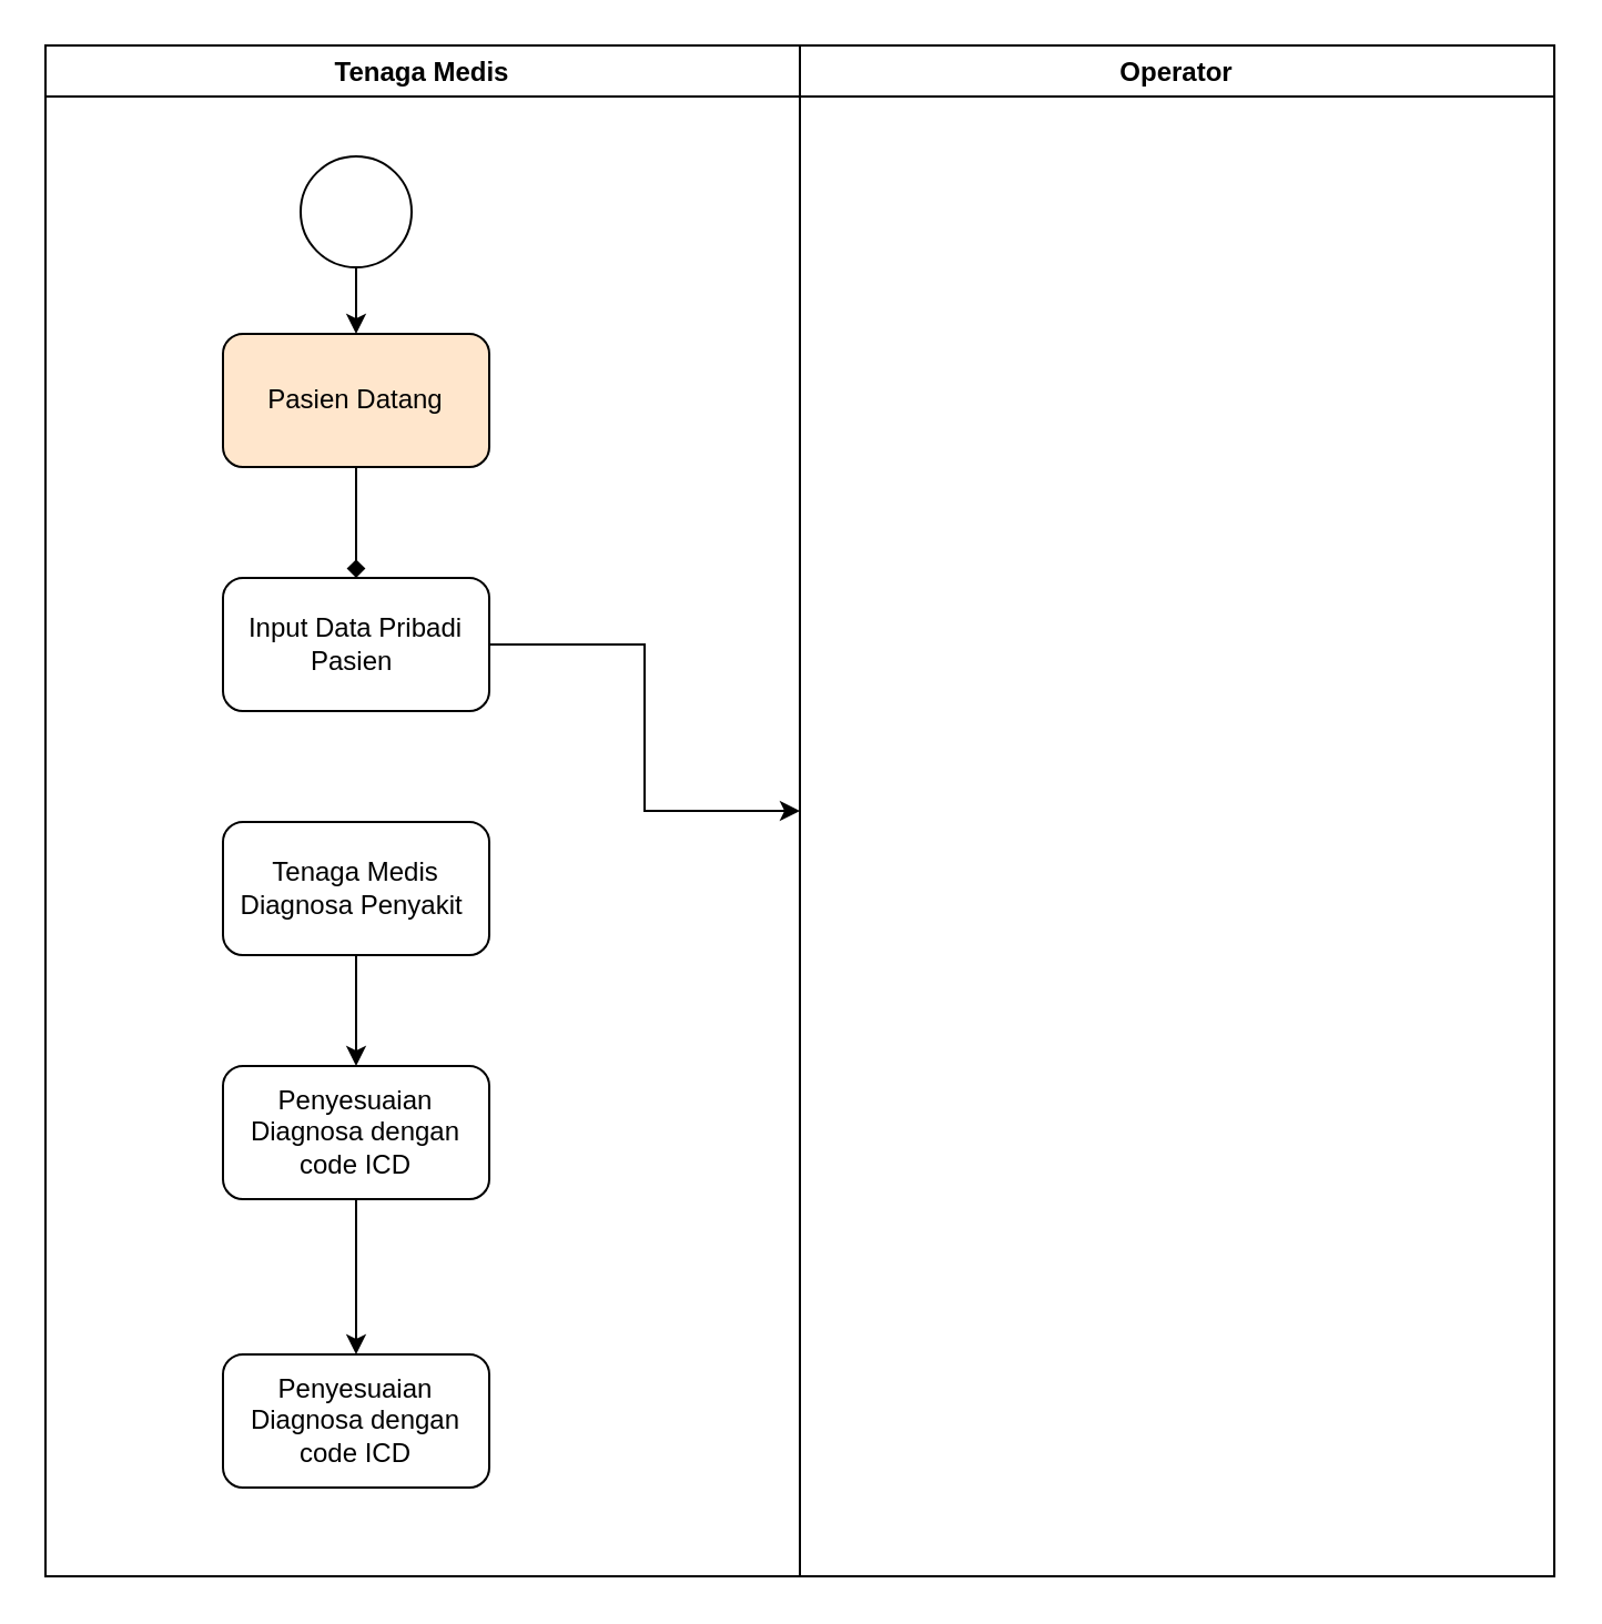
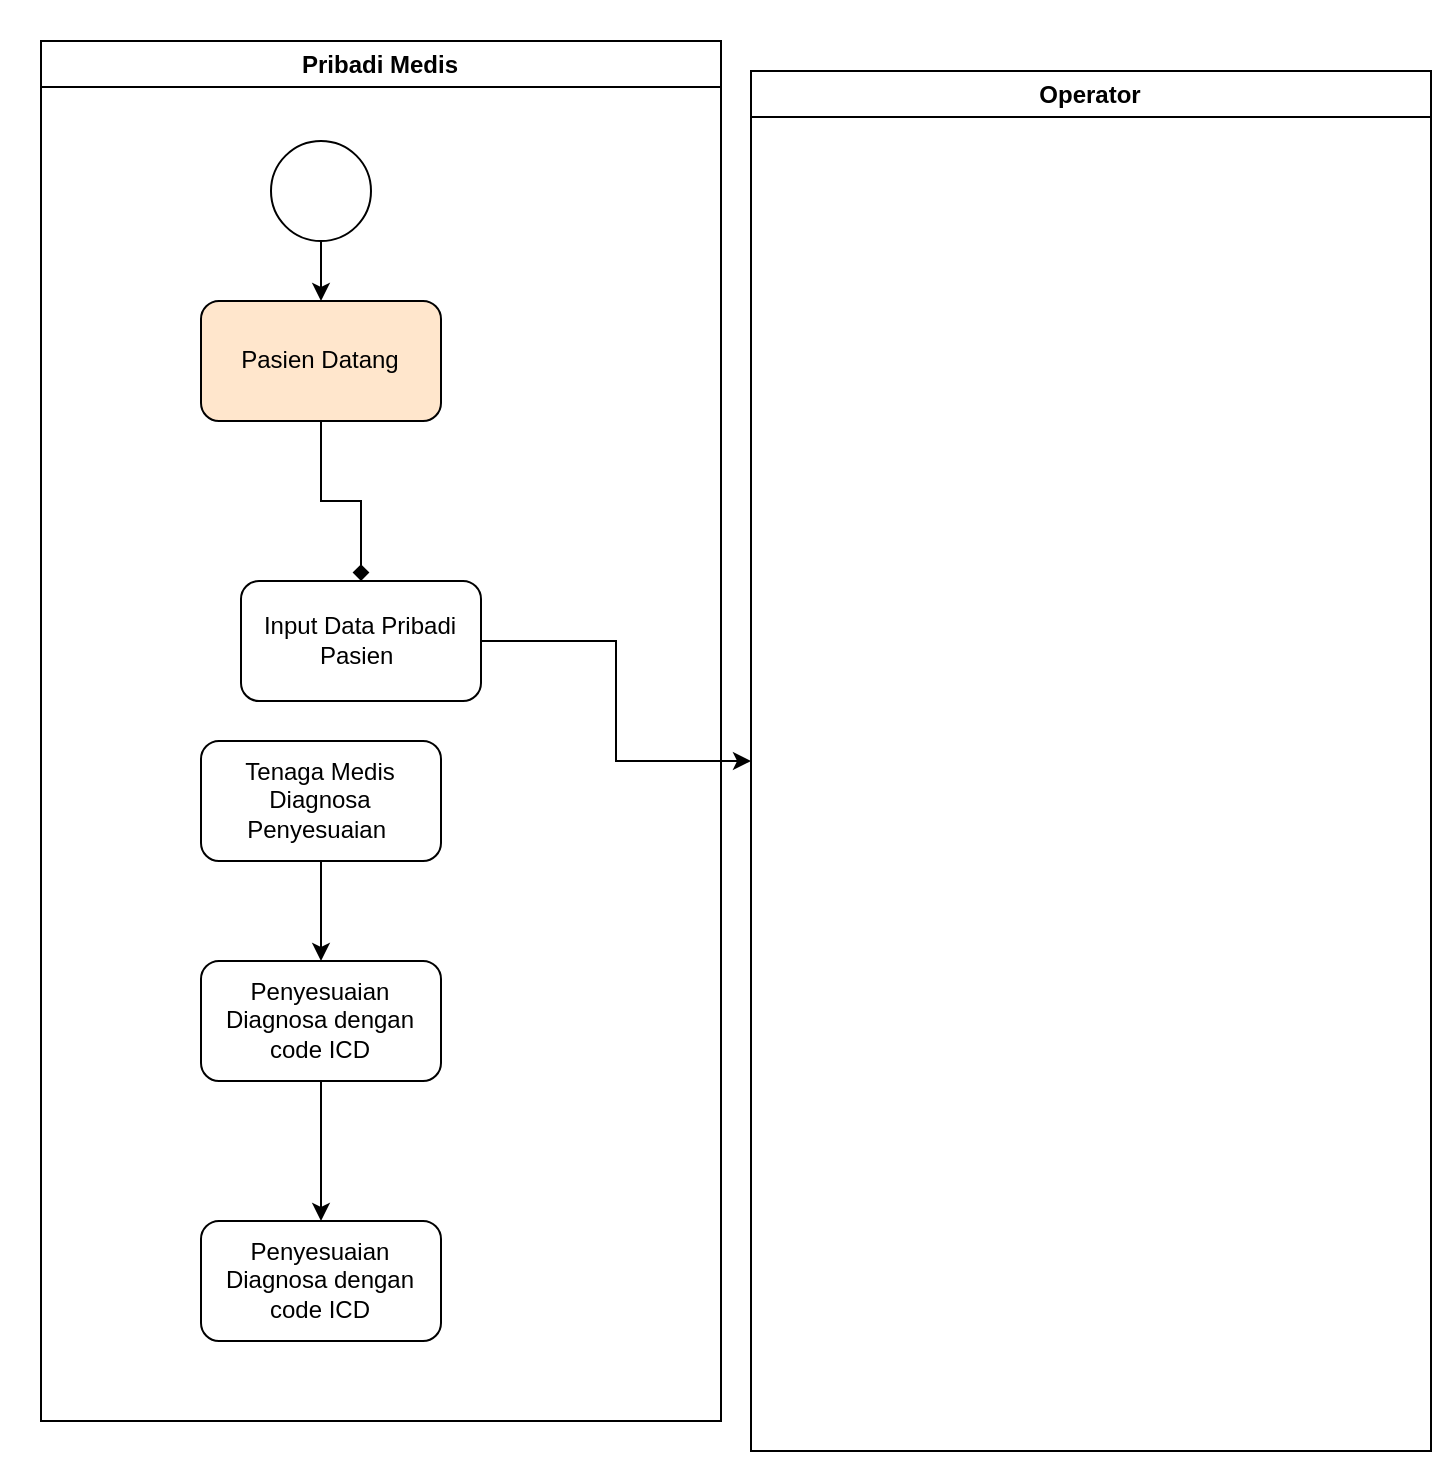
  <mxCell id="0" />
  <mxCell id="1" parent="0" />
- <mxCell id="2" value="Operator" style="swimlane;" vertex="1" parent="1"><mxGeometry x="360" y="20" width="340" height="690" as="geometry" /></mxCell>
- <mxCell id="3" value="Tenaga Medis" style="swimlane;" vertex="1" parent="1"><mxGeometry x="20" y="20" width="340" height="690" as="geometry" /></mxCell>
+ <mxCell id="2" value="Operator" style="swimlane;" vertex="1" parent="1"><mxGeometry x="375" y="35" width="340" height="690" as="geometry" /></mxCell>
+ <mxCell id="3" value="Pribadi Medis" style="swimlane;" vertex="1" parent="1"><mxGeometry x="20" y="20" width="340" height="690" as="geometry" /></mxCell>
  <mxCell id="4" style="edgeStyle=orthogonalEdgeStyle;rounded=0;orthogonalLoop=1;jettySize=auto;html=1;entryX=0.5;entryY=0;entryDx=0;entryDy=0;" edge="1" parent="3"><mxGeometry relative="1" as="geometry"><mxPoint x="140" y="100" as="sourcePoint" /><mxPoint x="140" y="130" as="targetPoint" /></mxGeometry></mxCell>
  <mxCell id="5" value="" style="ellipse;whiteSpace=wrap;html=1;aspect=fixed;" vertex="1" parent="3"><mxGeometry x="115" y="50" width="50" height="50" as="geometry" /></mxCell>
  <mxCell id="6" style="edgeStyle=orthogonalEdgeStyle;rounded=0;orthogonalLoop=1;jettySize=auto;html=1;entryX=0.5;entryY=0;entryDx=0;entryDy=0;endArrow=diamond;" edge="1" parent="3" source="7" target="9"><mxGeometry relative="1" as="geometry" /></mxCell>
  <mxCell id="7" value="Pasien Datang" style="rounded=1;whiteSpace=wrap;html=1;fillColor=#ffe6cc;" vertex="1" parent="3"><mxGeometry x="80" y="130" width="120" height="60" as="geometry" /></mxCell>
  <mxCell id="8" style="edgeStyle=orthogonalEdgeStyle;rounded=0;orthogonalLoop=1;jettySize=auto;html=1;" edge="1" parent="3" source="9" target="2"><mxGeometry relative="1" as="geometry" /></mxCell>
- <mxCell id="9" value="Input Data Pribadi Pasien&amp;nbsp;" style="rounded=1;whiteSpace=wrap;html=1;" vertex="1" parent="3"><mxGeometry x="80" y="240" width="120" height="60" as="geometry" /></mxCell>
+ <mxCell id="9" value="Input Data Pribadi Pasien&amp;nbsp;" style="rounded=1;whiteSpace=wrap;html=1;" vertex="1" parent="3"><mxGeometry x="100" y="270" width="120" height="60" as="geometry" /></mxCell>
  <mxCell id="10" style="edgeStyle=orthogonalEdgeStyle;rounded=0;orthogonalLoop=1;jettySize=auto;html=1;exitX=0.5;exitY=1;exitDx=0;exitDy=0;entryX=0.5;entryY=0;entryDx=0;entryDy=0;" edge="1" parent="3" source="11" target="13"><mxGeometry relative="1" as="geometry" /></mxCell>
- <mxCell id="11" value="Tenaga Medis Diagnosa Penyakit&amp;nbsp;" style="rounded=1;whiteSpace=wrap;html=1;" vertex="1" parent="3"><mxGeometry x="80" y="350" width="120" height="60" as="geometry" /></mxCell>
+ <mxCell id="11" value="Tenaga Medis Diagnosa Penyesuaian&amp;nbsp;" style="rounded=1;whiteSpace=wrap;html=1;" vertex="1" parent="3"><mxGeometry x="80" y="350" width="120" height="60" as="geometry" /></mxCell>
  <mxCell id="12" style="edgeStyle=orthogonalEdgeStyle;rounded=0;orthogonalLoop=1;jettySize=auto;html=1;entryX=0.5;entryY=0;entryDx=0;entryDy=0;" edge="1" parent="3" source="13" target="14"><mxGeometry relative="1" as="geometry" /></mxCell>
  <mxCell id="13" value="Penyesuaian Diagnosa dengan code ICD" style="rounded=1;whiteSpace=wrap;html=1;" vertex="1" parent="3"><mxGeometry x="80" y="460" width="120" height="60" as="geometry" /></mxCell>
  <mxCell id="14" value="Penyesuaian Diagnosa dengan code ICD" style="rounded=1;whiteSpace=wrap;html=1;" vertex="1" parent="3"><mxGeometry x="80" y="590" width="120" height="60" as="geometry" /></mxCell>
